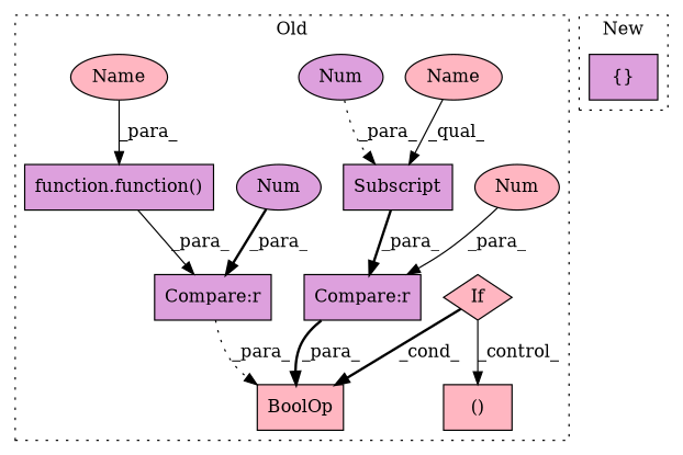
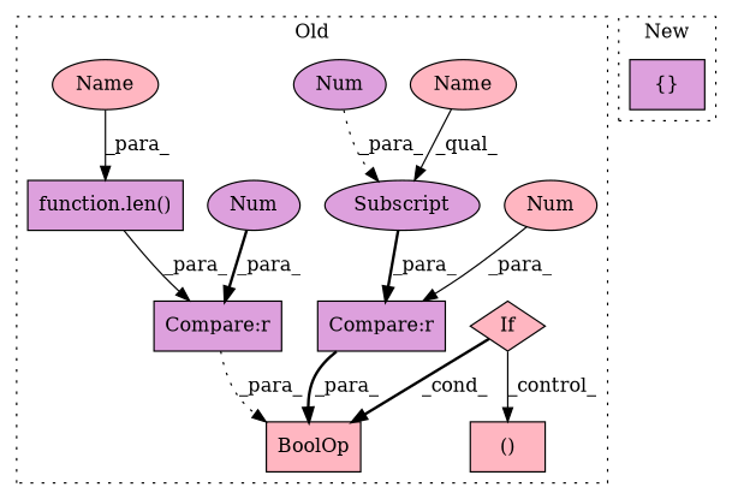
  digraph {
    node [a=76 fillcolor=plum l=1 s=4216 shape=box style=filled]
    edge [style=solid]
    n1 [a=72 fillcolor=lightpink l=30 label=BoolOp]
    n2 [a=96 fillcolor=lightpink l="3,14" label=If s="4213,4246" shape=diamond]
    n3 [a=40 l=13 label="Compare:r"]
    n4 [label=Num s=4228 shape=ellipse]
    n5 [a=40 l=12 label="Compare:r" s=4234]
    n6 [a=54 fillcolor=lightpink l=2 label="()" s=4269]
-   n7 [a=63 l="9,0" label=Subscript s="4234,0"]
-   n8 [a=75 l="4,1" label="function.function()" s="4216,4226"]
+   n7 [a=63 l="9,0" label=Subscript s="4234,0" shape=ellipse]
+   n8 [a=75 l="4,1" label="function.len()" s="4216,4226"]
    n9 [fillcolor=lightpink label=Num s=4245 shape=ellipse]
    n10 [label=Num s=4241 shape=ellipse]
    n11 [a=87 fillcolor=lightpink l=6 label=Name s=4234 shape=ellipse]
    n12 [a=87 fillcolor=lightpink l=6 label=Name s=4220 shape=ellipse]
    n13 [a=59 l="2,1" label="{}" s="3618,3618"]
    subgraph cluster_1 {
      label=Old
      style=dotted
      n1
      n2
      n3
      n4
      n5
      n6
      n7
      n8
      n9
      n10
      n11
      n12
    }
    subgraph cluster_2 {
      label=New
      style=dotted
      n13
    }
    n2 -> n1 [label=_cond_ style=bold]
    n2 -> n6 [label=_control_]
    n3 -> n1 [label=_para_ style=dotted]
    n4 -> n3 [label=_para_ style=bold]
    n5 -> n1 [label=_para_ style=bold]
    n7 -> n5 [label=_para_ style=bold]
    n8 -> n3 [label=_para_]
    n9 -> n5 [label=_para_]
    n10 -> n7 [label=_para_ style=dotted]
    n11 -> n7 [label=_qual_]
    n12 -> n8 [label=_para_]
  }
